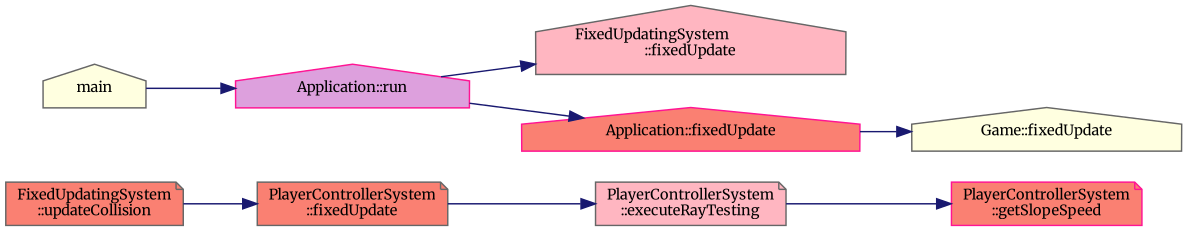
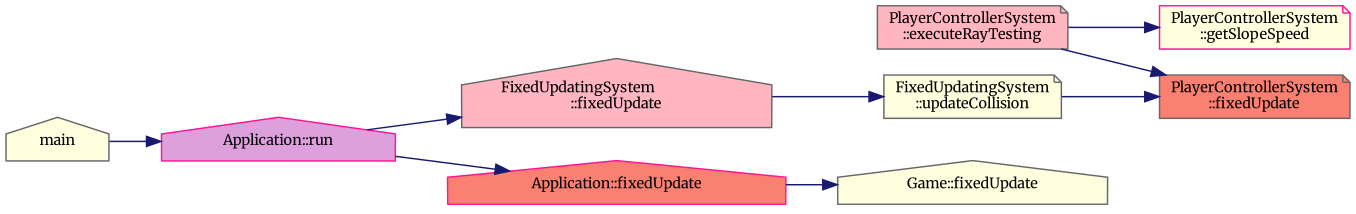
  digraph {
    fontname=Merriweather
    rankdir=RL
    node [color=gray40 fillcolor=salmon fontname=Merriweather fontsize=10 shape=house style=filled]
    edge [color=midnightblue dir=back fontname=Merriweather fontsize=10 labelfontname=Helvetica labelfontsize=10 style=solid]
-   n1 [color=deeppink fontcolor=black height=0.2 label="PlayerControllerSystem\l::getSlopeSpeed" shape=note width=0.4]
+   n1 [color=deeppink fillcolor=lightyellow fontcolor=black height=0.2 label="PlayerControllerSystem\l::getSlopeSpeed" shape=note width=0.4]
    n2 [fillcolor=lightpink height=0.2 label="PlayerControllerSystem\l::executeRayTesting" shape=note width=0.4]
    n3 [height=0.2 label="PlayerControllerSystem\l::fixedUpdate" shape=note width=0.4]
-   n4 [height=0.2 label="FixedUpdatingSystem\l::updateCollision" shape=note width=0.4]
+   n4 [fillcolor=lightyellow height=0.2 label="FixedUpdatingSystem\l::updateCollision" shape=note width=0.4]
    n5 [fillcolor=lightpink height=0.2 label="FixedUpdatingSystem\l::fixedUpdate" width=0.4]
    n6 [color=deeppink fillcolor=plum height=0.2 label="Application::run" width=0.4]
    n7 [fillcolor=lightyellow height=0.2 label="Game::fixedUpdate" width=0.4]
    n8 [color=deeppink height=0.2 label="Application::fixedUpdate" width=0.4]
    n9 [fillcolor=lightyellow height=0.2 label=main width=0.4]
    n1 -> n2
-   n2 -> n3
+   n3 -> n2
    n3 -> n4
+   n4 -> n5
    n5 -> n6
    n6 -> n9
    n7 -> n8
    n8 -> n6
  }
